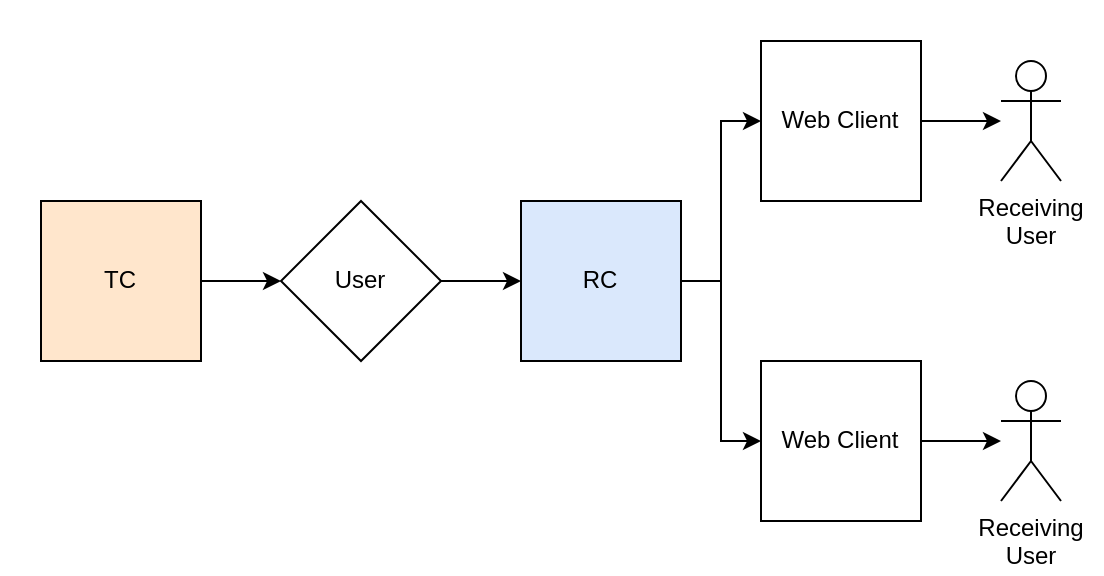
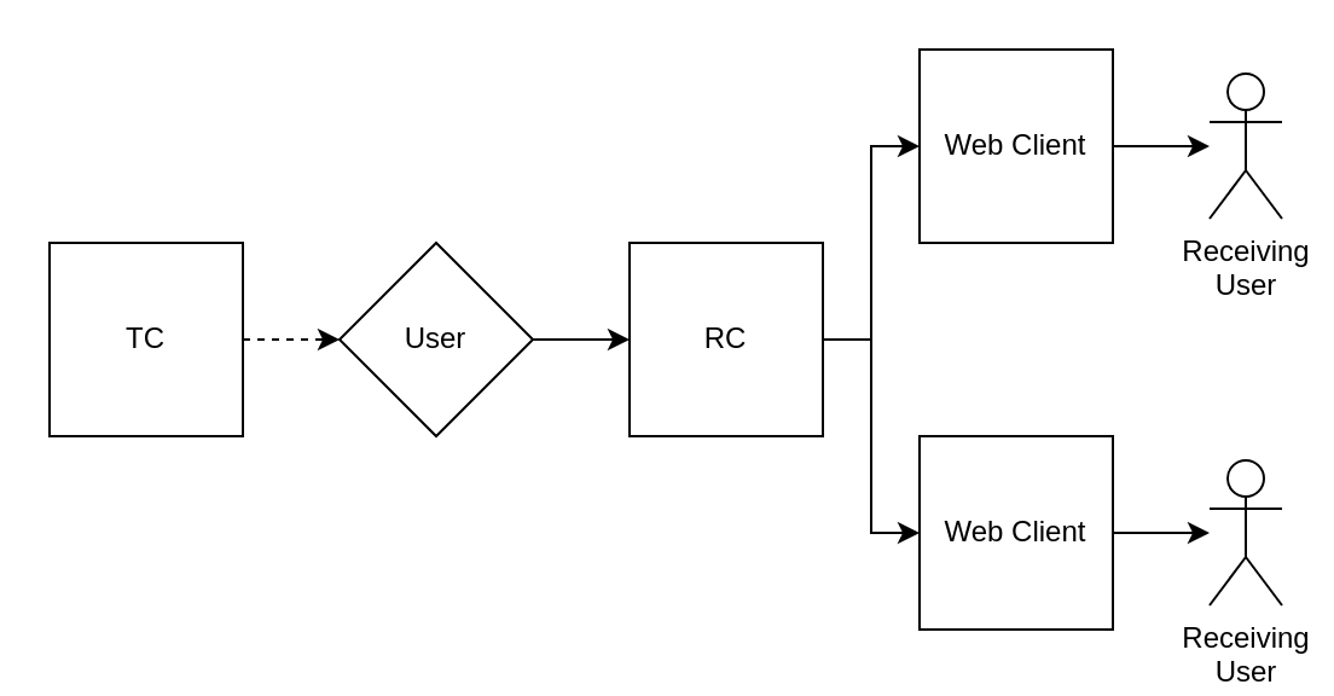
  <mxCell id="0" />
  <mxCell id="1" parent="0" />
- <mxCell id="2" value="" style="edgeStyle=orthogonalEdgeStyle;rounded=0;orthogonalLoop=1;jettySize=auto;html=1;" edge="1" parent="1" source="3" target="8"><mxGeometry relative="1" as="geometry" /></mxCell>
- <mxCell id="3" value="TC" style="whiteSpace=wrap;html=1;aspect=fixed;fillColor=#ffe6cc;" vertex="1" parent="1"><mxGeometry x="20" y="100" width="80" height="80" as="geometry" /></mxCell>
+ <mxCell id="2" value="" style="edgeStyle=orthogonalEdgeStyle;rounded=0;orthogonalLoop=1;jettySize=auto;html=1;dashed=1;" edge="1" parent="1" source="3" target="8"><mxGeometry relative="1" as="geometry" /></mxCell>
+ <mxCell id="3" value="TC" style="whiteSpace=wrap;html=1;aspect=fixed;" vertex="1" parent="1"><mxGeometry x="20" y="100" width="80" height="80" as="geometry" /></mxCell>
  <mxCell id="4" value="" style="edgeStyle=orthogonalEdgeStyle;rounded=0;orthogonalLoop=1;jettySize=auto;html=1;" edge="1" parent="1" source="6" target="10"><mxGeometry relative="1" as="geometry" /></mxCell>
  <mxCell id="5" style="edgeStyle=orthogonalEdgeStyle;rounded=0;orthogonalLoop=1;jettySize=auto;html=1;entryX=0;entryY=0.5;entryDx=0;entryDy=0;" edge="1" parent="1" source="6" target="12"><mxGeometry relative="1" as="geometry" /></mxCell>
- <mxCell id="6" value="RC" style="whiteSpace=wrap;html=1;aspect=fixed;fillColor=#dae8fc;" vertex="1" parent="1"><mxGeometry x="260" y="100" width="80" height="80" as="geometry" /></mxCell>
+ <mxCell id="6" value="RC" style="whiteSpace=wrap;html=1;aspect=fixed;" vertex="1" parent="1"><mxGeometry x="260" y="100" width="80" height="80" as="geometry" /></mxCell>
  <mxCell id="7" value="" style="edgeStyle=orthogonalEdgeStyle;rounded=0;orthogonalLoop=1;jettySize=auto;html=1;" edge="1" parent="1" source="8" target="6"><mxGeometry relative="1" as="geometry" /></mxCell>
  <mxCell id="8" value="User" style="rhombus;whiteSpace=wrap;html=1;" vertex="1" parent="1"><mxGeometry x="140" y="100" width="80" height="80" as="geometry" /></mxCell>
  <mxCell id="9" value="" style="edgeStyle=orthogonalEdgeStyle;rounded=0;orthogonalLoop=1;jettySize=auto;html=1;" edge="1" parent="1" source="10" target="13"><mxGeometry relative="1" as="geometry" /></mxCell>
  <mxCell id="10" value="Web Client" style="whiteSpace=wrap;html=1;aspect=fixed;" vertex="1" parent="1"><mxGeometry x="380" y="20" width="80" height="80" as="geometry" /></mxCell>
  <mxCell id="11" value="" style="edgeStyle=orthogonalEdgeStyle;rounded=0;orthogonalLoop=1;jettySize=auto;html=1;" edge="1" parent="1" source="12" target="14"><mxGeometry relative="1" as="geometry" /></mxCell>
  <mxCell id="12" value="Web Client" style="whiteSpace=wrap;html=1;aspect=fixed;" vertex="1" parent="1"><mxGeometry x="380" y="180" width="80" height="80" as="geometry" /></mxCell>
  <mxCell id="13" value="Receiving&lt;div&gt;User&lt;/div&gt;" style="shape=umlActor;verticalLabelPosition=bottom;verticalAlign=top;html=1;outlineConnect=0;" vertex="1" parent="1"><mxGeometry x="500" y="30" width="30" height="60" as="geometry" /></mxCell>
  <mxCell id="14" value="Receiving&lt;div&gt;User&lt;/div&gt;" style="shape=umlActor;verticalLabelPosition=bottom;verticalAlign=top;html=1;outlineConnect=0;" vertex="1" parent="1"><mxGeometry x="500" y="190" width="30" height="60" as="geometry" /></mxCell>
